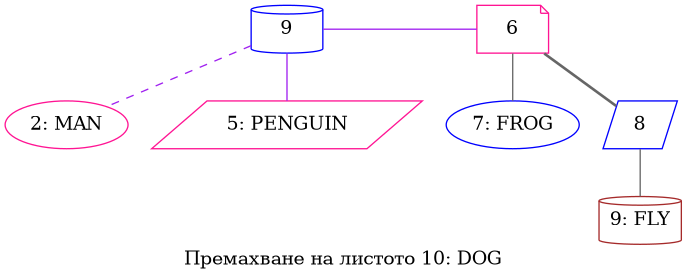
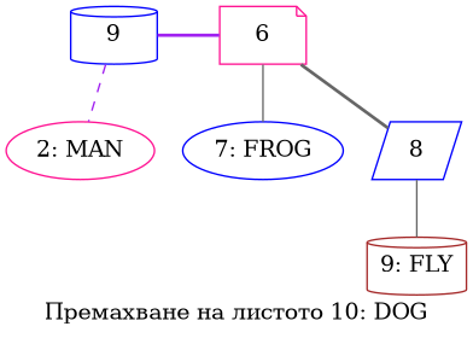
  graph {
    label="Премахване на листото 10: DOG"
    ordering=out
    node [color=blue shape=cylinder]
    edge [color=purple style=solid]
    n1 [label=9]
    6 [color=deeppink shape=note]
    n3 [color=deeppink label="2: MAN" shape=ellipse]
-   n4 [color=deeppink label="5: PENGUIN" shape=parallelogram]
    n5 [label="7: FROG" shape=ellipse]
    8 [shape=parallelogram]
    n7 [color=brown label="9: FLY"]
    subgraph sub_1 {
      rank=min
      n1
      6
    }
-   n1 -- 6
+   n1 -- 6 [style=bold]
    n1 -- n3 [style=dashed]
-   n1 -- n4
    6 -- n5 [color=gray40]
    6 -- 8 [color=gray40 style=bold]
    8 -- n7 [color=gray40]
  }
